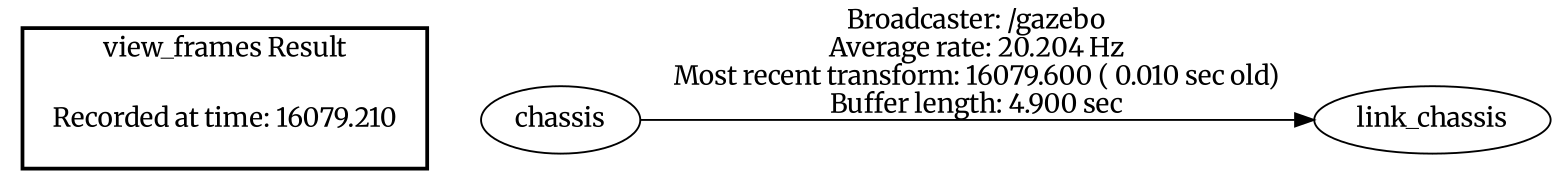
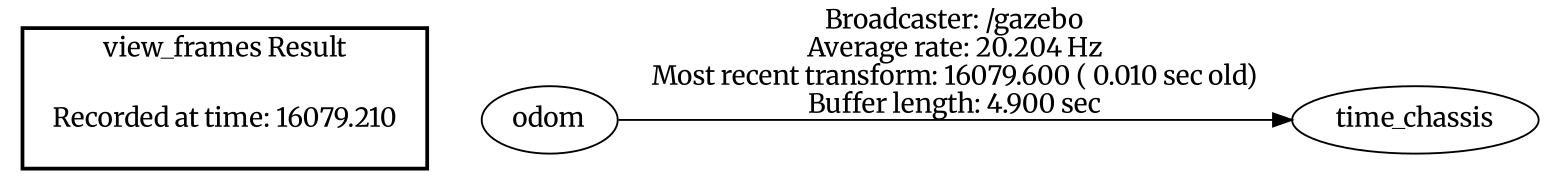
  digraph {
    fontname=Merriweather
    rankdir=LR
    node [fontname=Merriweather]
    edge [fontname=Merriweather]
    n1 [label="Recorded at time: 16079.210" shape=plaintext]
-   odom [label=chassis]
-   link_chassis
+   odom
+   link_chassis [label=time_chassis]
    subgraph cluster_1 {
      color=black
      label="view_frames Result"
      style=bold
      n1
    }
    n1 -> odom [style=invis]
    odom -> link_chassis [label="Broadcaster: /gazebo\nAverage rate: 20.204 Hz\nMost recent transform: 16079.600 ( 0.010 sec old)\nBuffer length: 4.900 sec\n"]
  }
